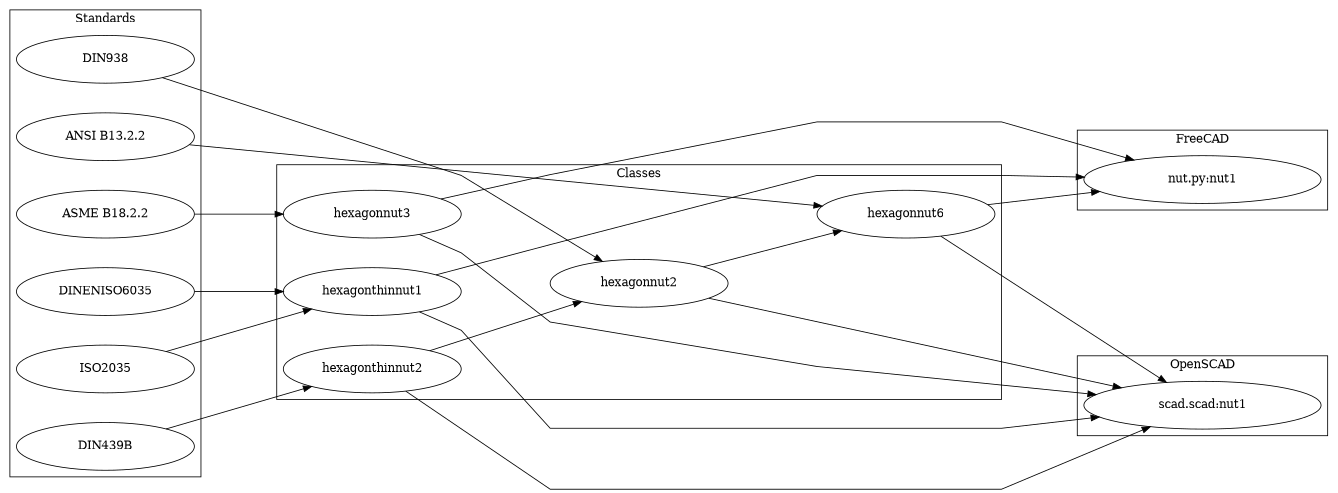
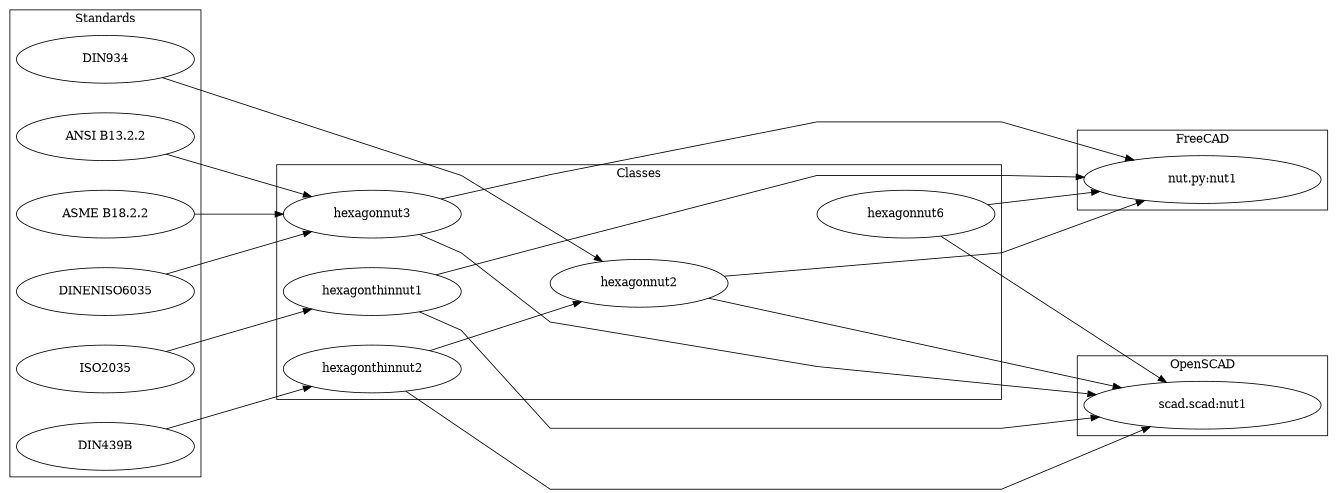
  digraph {
    nodesep=0.5
    rankdir=LR
    ranksep=1.5
    splines=polyline
    node [fixedsize=true]
    hexagonthinnut1 [height=0.8 width=3]
    hexagonthinnut2 [height=0.8 width=3]
    n3 [height=0.8 label=hexagonnut6 width=3]
    hexagonnut2 [height=0.8 width=3]
    hexagonnut3 [height=0.8 width=3]
    n6 [height=0.8 label=ISO2035 width=3]
    n7 [height=0.8 label=DINENISO6035 width=3]
    DIN439B [height=0.8 width=3]
-   DIN934 [height=0.8 width=3 label=DIN938]
+   DIN934 [height=0.8 width=3]
    n10 [height=0.8 label="ANSI B13.2.2" width=3]
    "ASME B18.2.2" [height=0.8 width=3]
    "nut.py:nut1" [height=0.8 width=4]
    n13 [height=0.8 label="scad.scad:nut1" width=4]
    subgraph cluster_1 {
      label=Classes
      hexagonthinnut1
      hexagonthinnut2
      n3
      hexagonnut2
      hexagonnut3
    }
    subgraph cluster_2 {
      label=Standards
      n6
      n7
      DIN439B
      DIN934
      n10
      "ASME B18.2.2"
    }
    subgraph cluster_3 {
      label=FreeCAD
      "nut.py:nut1"
    }
    subgraph cluster_4 {
      label=OpenSCAD
      n13
    }
    hexagonthinnut1 -> "nut.py:nut1"
    hexagonthinnut1 -> n13
    hexagonthinnut2 -> hexagonnut2
    hexagonthinnut2 -> n13
    n3 -> "nut.py:nut1"
    n3 -> n13
-   hexagonnut2 -> n3
+   hexagonnut2 -> "nut.py:nut1"
    hexagonnut2 -> n13
    hexagonnut3 -> "nut.py:nut1"
    hexagonnut3 -> n13
    n6 -> hexagonthinnut1
-   n7 -> hexagonthinnut1
+   n7 -> hexagonnut3
    DIN439B -> hexagonthinnut2
    DIN934 -> hexagonnut2
-   n10 -> n3
+   n10 -> hexagonnut3
    "ASME B18.2.2" -> hexagonnut3
  }
